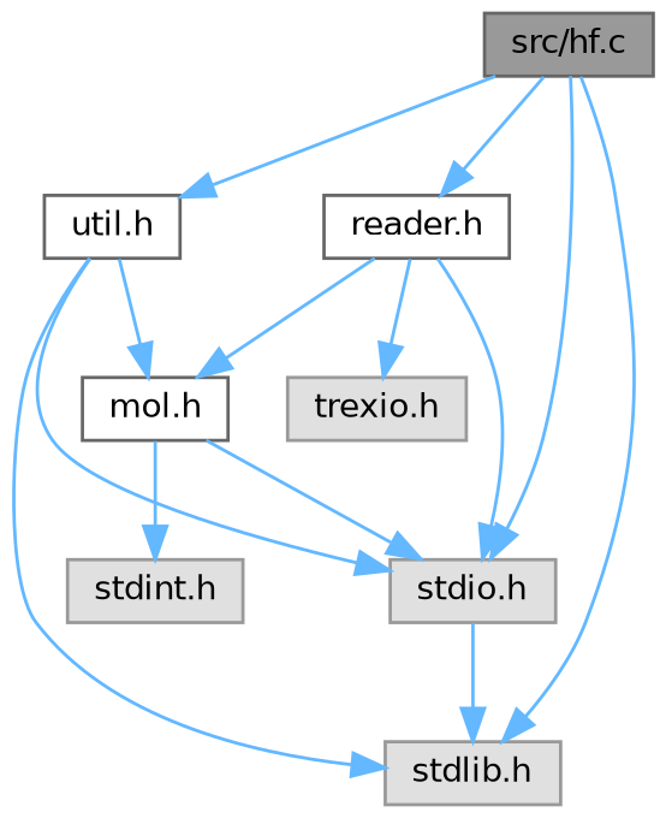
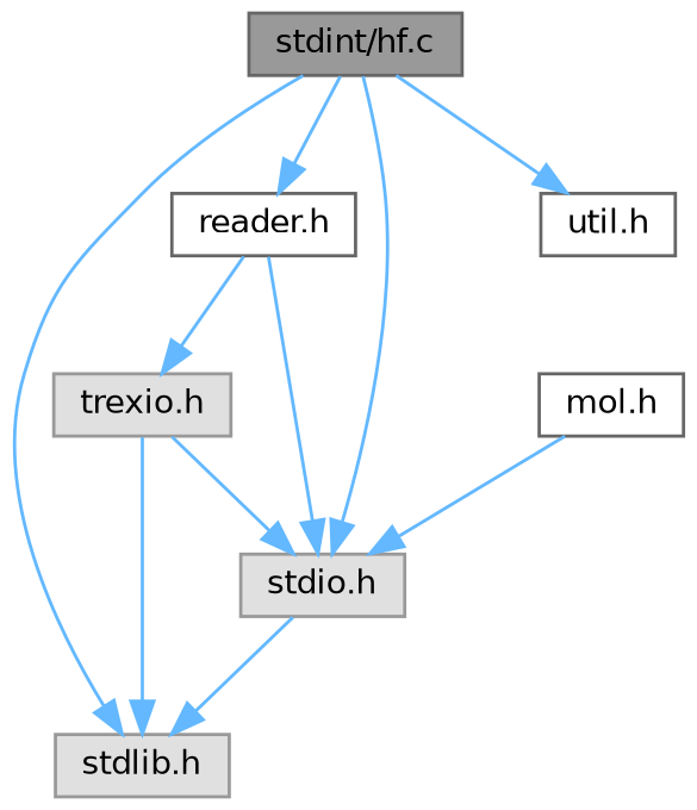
  digraph {
    node [color=grey60 fillcolor="#E0E0E0" fontname=Helvetica fontsize=10 shape=box style=filled]
    edge [color=steelblue1 fontname=Helvetica fontsize=10 labelfontname=Helvetica labelfontsize=10 style=solid]
-   n1 [color=gray40 fillcolor=grey60 fontcolor=black height=0.2 label="src/hf.c" width=0.4]
+   n1 [color=gray40 fillcolor=grey60 fontcolor=black height=0.2 label="stdint/hf.c" width=0.4]
    n2 [height=0.2 label="stdio.h" width=0.4]
    n3 [height=0.2 label="stdlib.h" width=0.4]
    n4 [color=grey40 fillcolor=white height=0.2 label="reader.h" width=0.4]
    n5 [color=grey40 fillcolor=white height=0.2 label="util.h" width=0.4]
    n6 [height=0.2 label="trexio.h" width=0.4]
    n7 [color=grey40 fillcolor=white height=0.2 label="mol.h" width=0.4]
-   n8 [height=0.2 label="stdint.h" width=0.4]
    n1 -> n2
    n1 -> n3
    n1 -> n4
    n1 -> n5
    n2 -> n3
    n4 -> n2
    n4 -> n6
-   n4 -> n7
-   n5 -> n2
-   n5 -> n3
-   n5 -> n7
+   n6 -> n2
+   n6 -> n3
    n7 -> n2
-   n7 -> n8
  }
